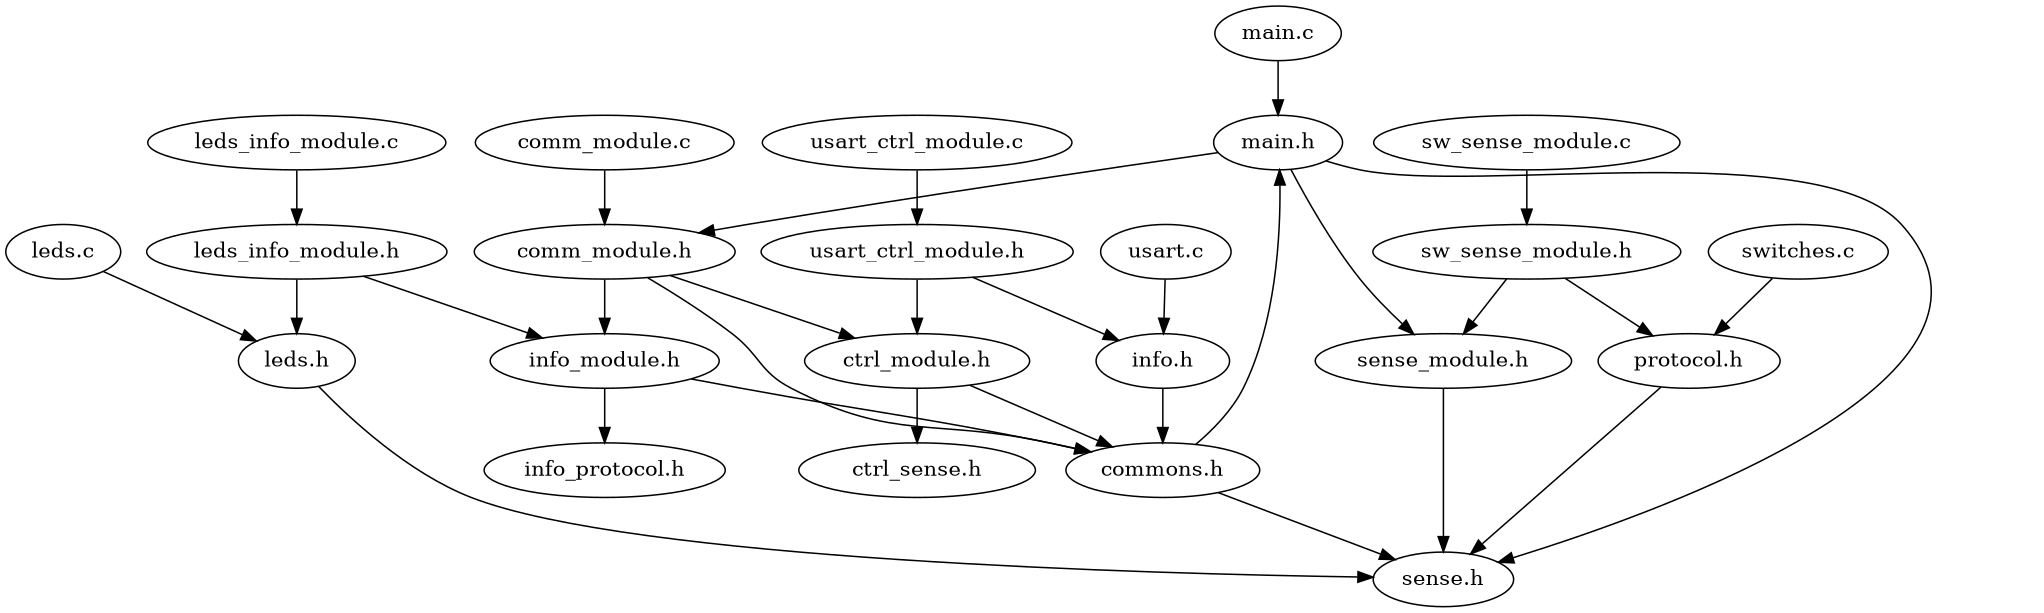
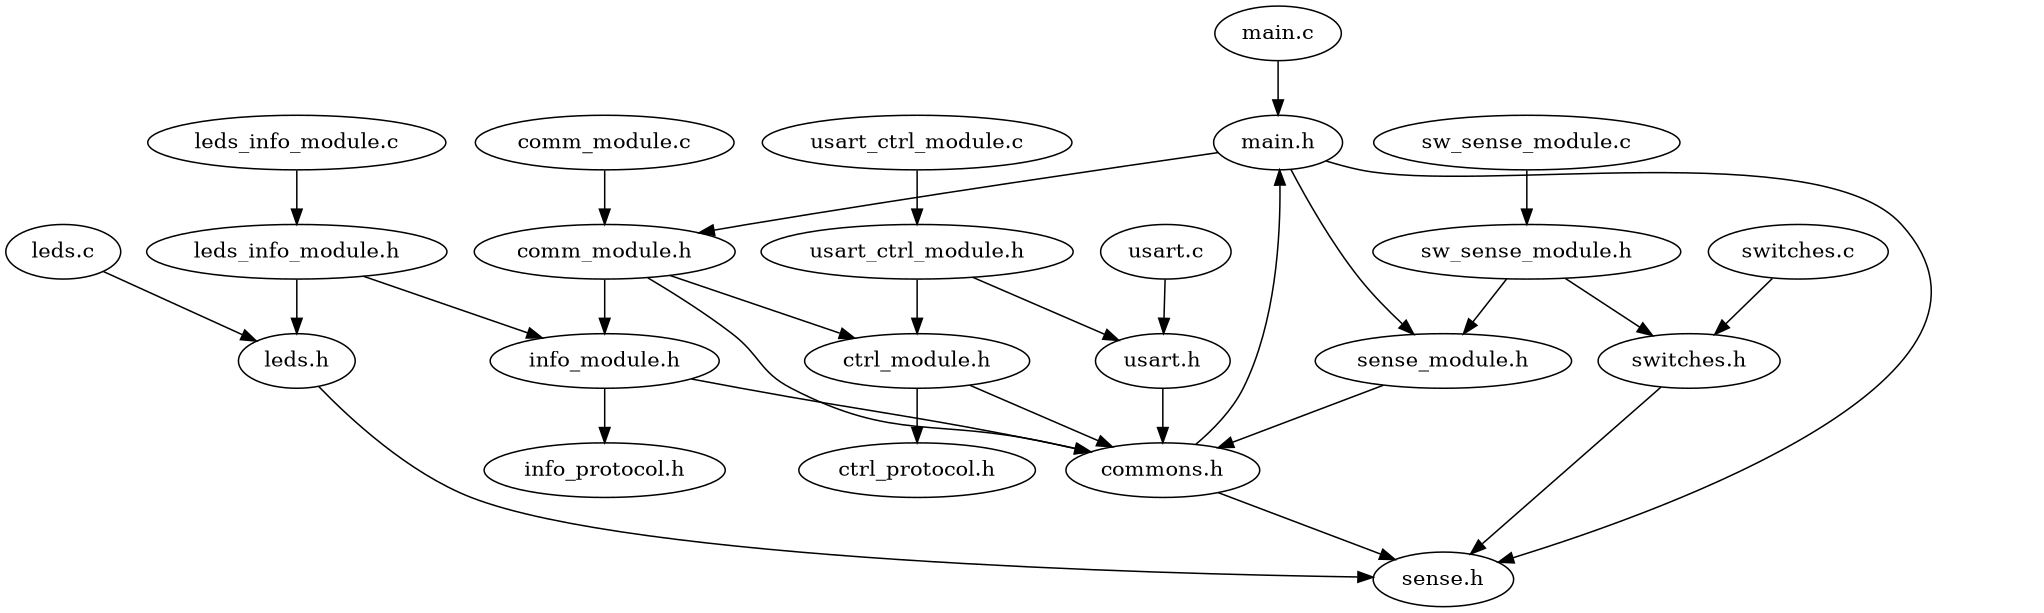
  digraph {
    clusterrank=local
    fontname=Helvetica
    fontsize=16
    "main.c"
    "main.h"
    n3 [label="sense.h"]
    "comm_module.h"
    "sense_module.h"
    "commons.h"
    "info_module.h"
    "ctrl_module.h"
    "leds.c"
    "leds.h"
-   "usart.h" [label="info.h"]
+   "usart.h"
    "sw_sense_module.h"
-   "switches.h" [label="protocol.h"]
+   "switches.h"
    "leds_info_module.h"
    "info_protocol.h"
    "leds_info_module.c"
    "usart_ctrl_module.c"
    "usart_ctrl_module.h"
-   "ctrl_protocol.h" [label="ctrl_sense.h"]
+   "ctrl_protocol.h"
    "switches.c"
    "usart.c"
    "sw_sense_module.c"
    "comm_module.c"
    "main.c" -> "main.h"
    "main.h" -> n3
    "main.h" -> "comm_module.h"
    "main.h" -> "sense_module.h"
    "comm_module.h" -> "commons.h"
    "comm_module.h" -> "info_module.h"
    "comm_module.h" -> "ctrl_module.h"
-   "sense_module.h" -> n3
+   "sense_module.h" -> "commons.h"
    "commons.h" -> "main.h"
    "commons.h" -> n3
    "info_module.h" -> "commons.h"
    "info_module.h" -> "info_protocol.h"
    "ctrl_module.h" -> "commons.h"
    "ctrl_module.h" -> "ctrl_protocol.h"
    "leds.c" -> "leds.h"
    "leds.h" -> n3
    "usart.h" -> "commons.h"
    "sw_sense_module.h" -> "sense_module.h"
    "sw_sense_module.h" -> "switches.h"
    "switches.h" -> n3
    "leds_info_module.h" -> "info_module.h"
    "leds_info_module.h" -> "leds.h"
    "leds_info_module.c" -> "leds_info_module.h"
    "usart_ctrl_module.c" -> "usart_ctrl_module.h"
    "usart_ctrl_module.h" -> "ctrl_module.h"
    "usart_ctrl_module.h" -> "usart.h"
    "switches.c" -> "switches.h"
    "usart.c" -> "usart.h"
    "sw_sense_module.c" -> "sw_sense_module.h"
    "comm_module.c" -> "comm_module.h"
  }
